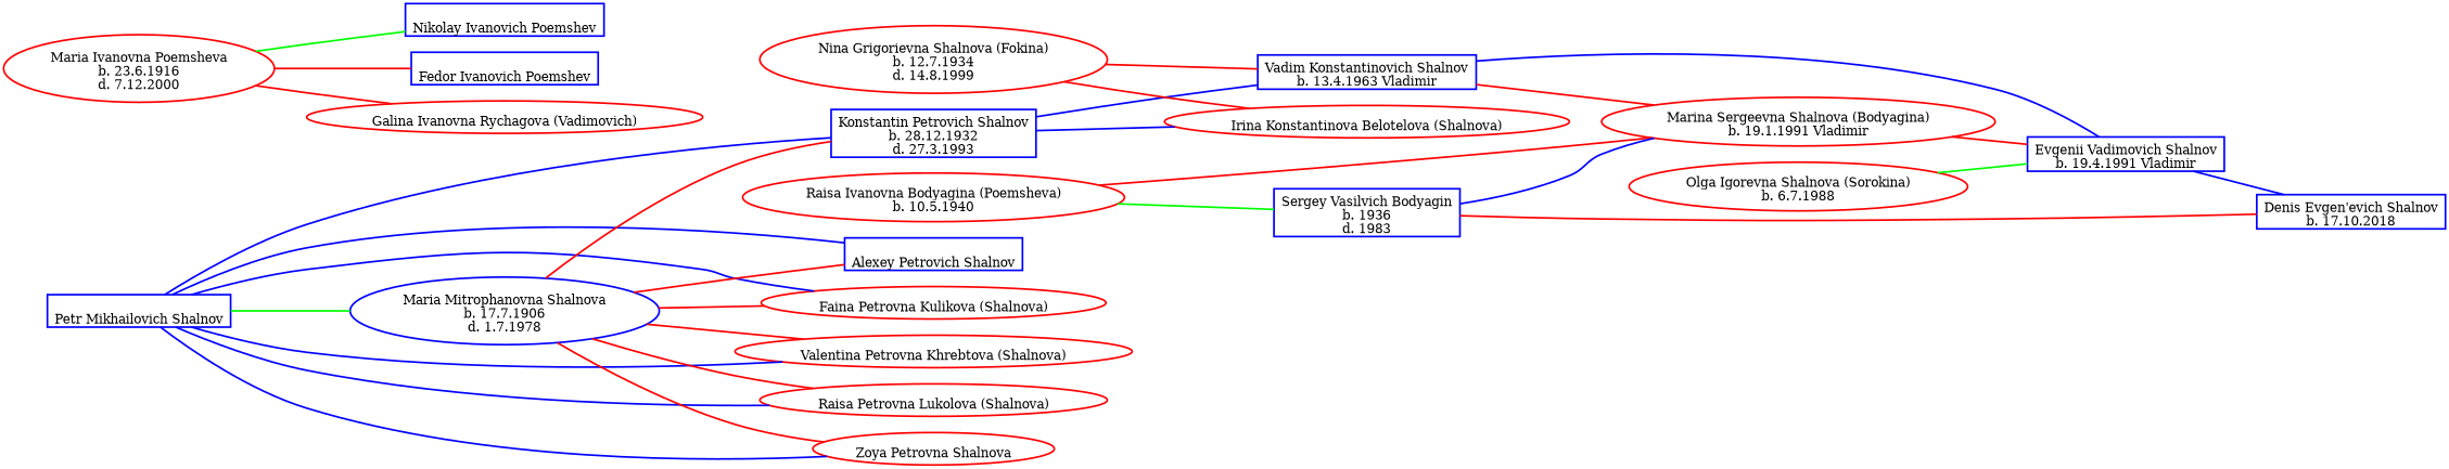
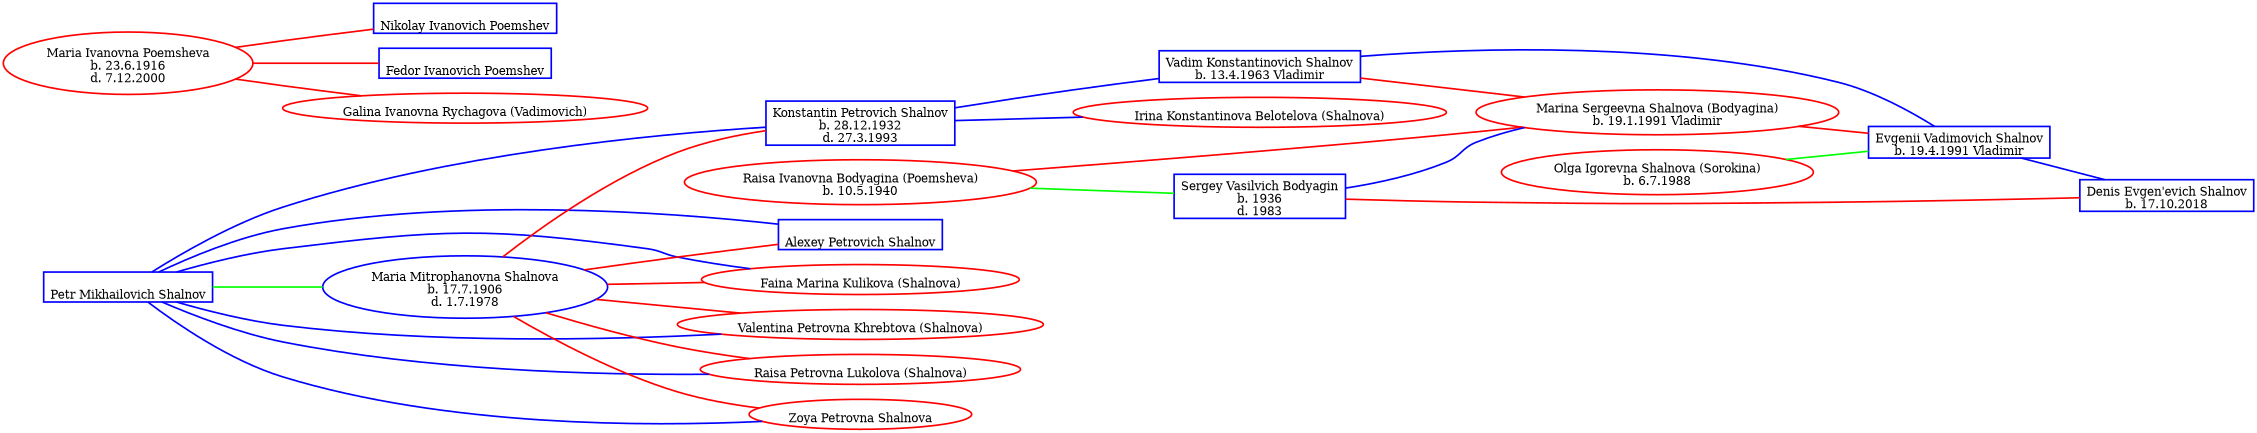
  graph {
    rankdir=LR
    node [color=red labelloc=b shape=ellipse style=bold]
    edge [color=red style=bold]
    n1 [color=blue label="Evgenii Vadimovich Shalnov\nb. 19.4.1991 Vladimir" shape=box]
    n2 [color=blue label="Denis Evgen'evich Shalnov\nb. 17.10.2018" shape=box]
    n3 [color=blue label="Vadim Konstantinovich Shalnov\nb. 13.4.1963 Vladimir" shape=box]
    n4 [label="Marina Sergeevna Shalnova (Bodyagina)\nb. 19.1.1991 Vladimir"]
    n5 [color=blue label="Konstantin Petrovich Shalnov\nb. 28.12.1932\nd. 27.3.1993" shape=box]
    n6 [label="Irina Konstantinova Belotelova (Shalnova)"]
-   n7 [label="Nina Grigorievna Shalnova (Fokina)\nb. 12.7.1934\nd. 14.8.1999"]
    n8 [color=blue label="Petr Mikhailovich Shalnov" shape=box]
    n9 [color=blue label="Maria Mitrophanovna Shalnova\nb. 17.7.1906\nd. 1.7.1978"]
    n10 [color=blue label="Alexey Petrovich Shalnov" shape=box]
-   n11 [label="Faina Petrovna Kulikova (Shalnova)"]
+   n11 [label="Faina Marina Kulikova (Shalnova)"]
    n12 [label="Valentina Petrovna Khrebtova (Shalnova)"]
    n13 [label="Raisa Petrovna Lukolova (Shalnova)"]
    n14 [label="Zoya Petrovna Shalnova"]
    n15 [label="Raisa Ivanovna Bodyagina (Poemsheva)\nb. 10.5.1940"]
    n16 [color=blue label="Sergey Vasilvich Bodyagin\nb. 1936\nd. 1983" shape=box]
    n17 [label="Maria Ivanovna Poemsheva\nb. 23.6.1916\nd. 7.12.2000"]
    n18 [color=blue label="Nikolay Ivanovich Poemshev" shape=box]
    n19 [color=blue label="Fedor Ivanovich Poemshev" shape=box]
    n20 [label="Galina Ivanovna Rychagova (Vadimovich)"]
    n21 [label="Olga Igorevna Shalnova (Sorokina)\nb. 6.7.1988"]
    n1 -- n2 [color=blue]
    n3 -- n1 [color=blue]
    n3 -- n4
    n4 -- n1
    n5 -- n3 [color=blue]
    n5 -- n6 [color=blue]
-   n7 -- n3
-   n7 -- n6
    n8 -- n5 [color=blue]
    n8 -- n9 [color=green]
    n8 -- n10 [color=blue]
    n8 -- n11 [color=blue]
    n8 -- n12 [color=blue]
    n8 -- n13 [color=blue]
    n8 -- n14 [color=blue]
    n9 -- n5
    n9 -- n10
    n9 -- n11
    n9 -- n12
    n9 -- n13
    n9 -- n14
    n15 -- n4
    n15 -- n16 [color=green]
    n16 -- n2
    n16 -- n4 [color=blue]
-   n17 -- n18 [color=green]
+   n17 -- n18
    n17 -- n19
    n17 -- n20
    n21 -- n1 [color=green]
  }
